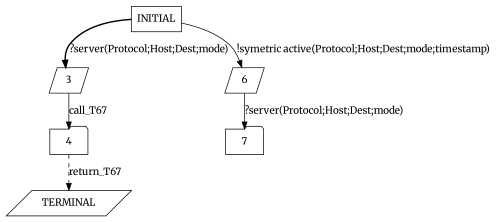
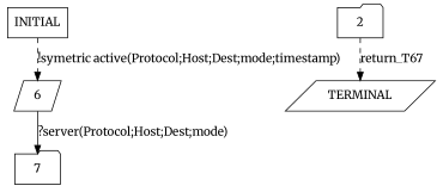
  digraph {
    fontname=Merriweather
    node [fontname=Merriweather shape=parallelogram]
    edge [fontname=Merriweather style=dashed]
    n1 [label=INITIAL shape=box]
-   n2 [label=3]
    n3 [label=6]
-   n4 [label=4 shape=folder]
+   n4 [label=2 shape=folder]
    n5 [label=7 shape=folder]
    n6 [label=TERMINAL]
-   n1 -> n2 [label="?server(Protocol;Host;Dest;mode)" style=bold]
-   n1 -> n3 [label="!symetric active(Protocol;Host;Dest;mode;timestamp)" style=solid]
-   n2 -> n4 [label=call_T67 style=solid]
+   n1 -> n3 [label="!symetric active(Protocol;Host;Dest;mode;timestamp)"]
    n3 -> n5 [label="?server(Protocol;Host;Dest;mode)" style=solid]
    n4 -> n6 [label=return_T67]
  }
